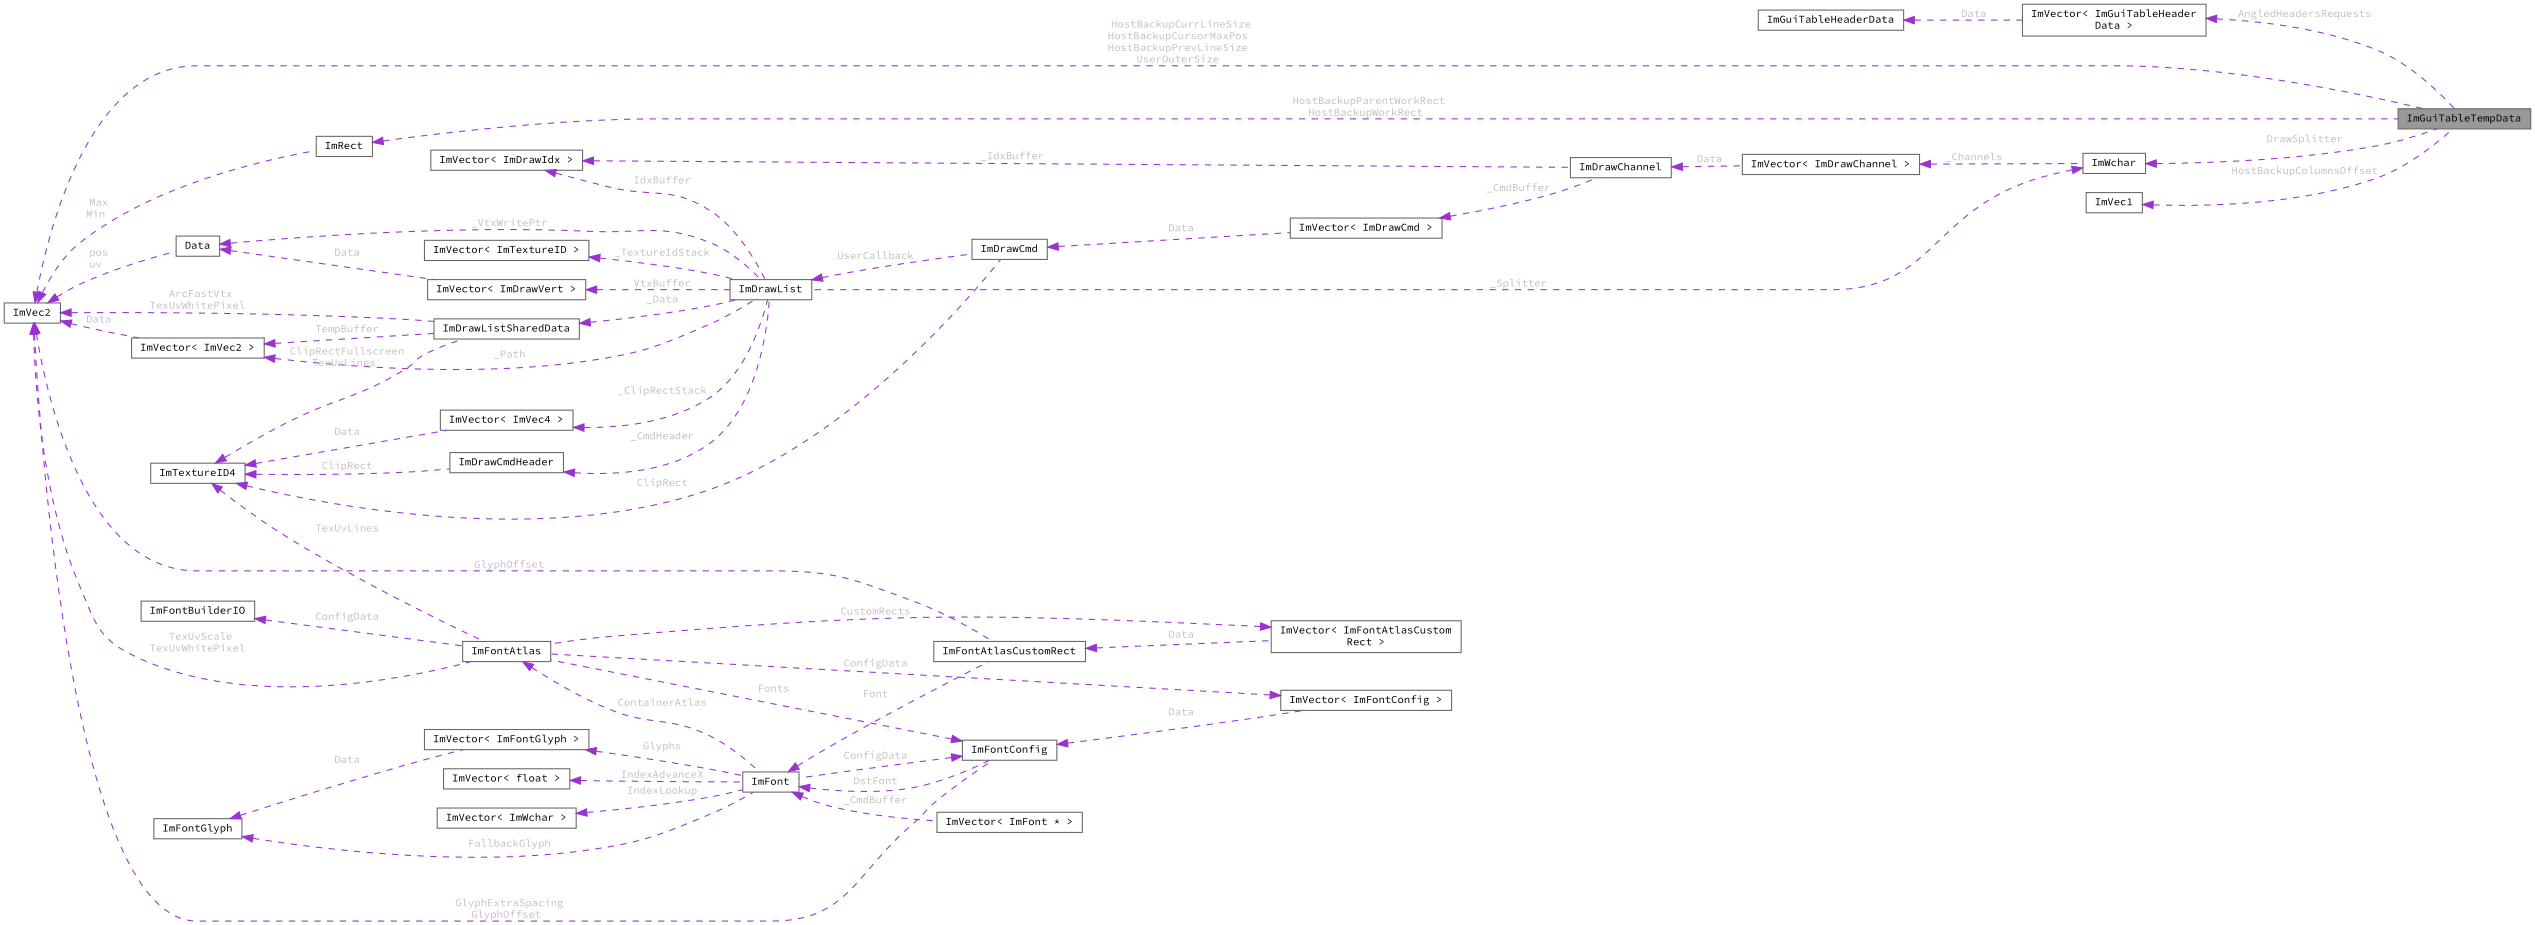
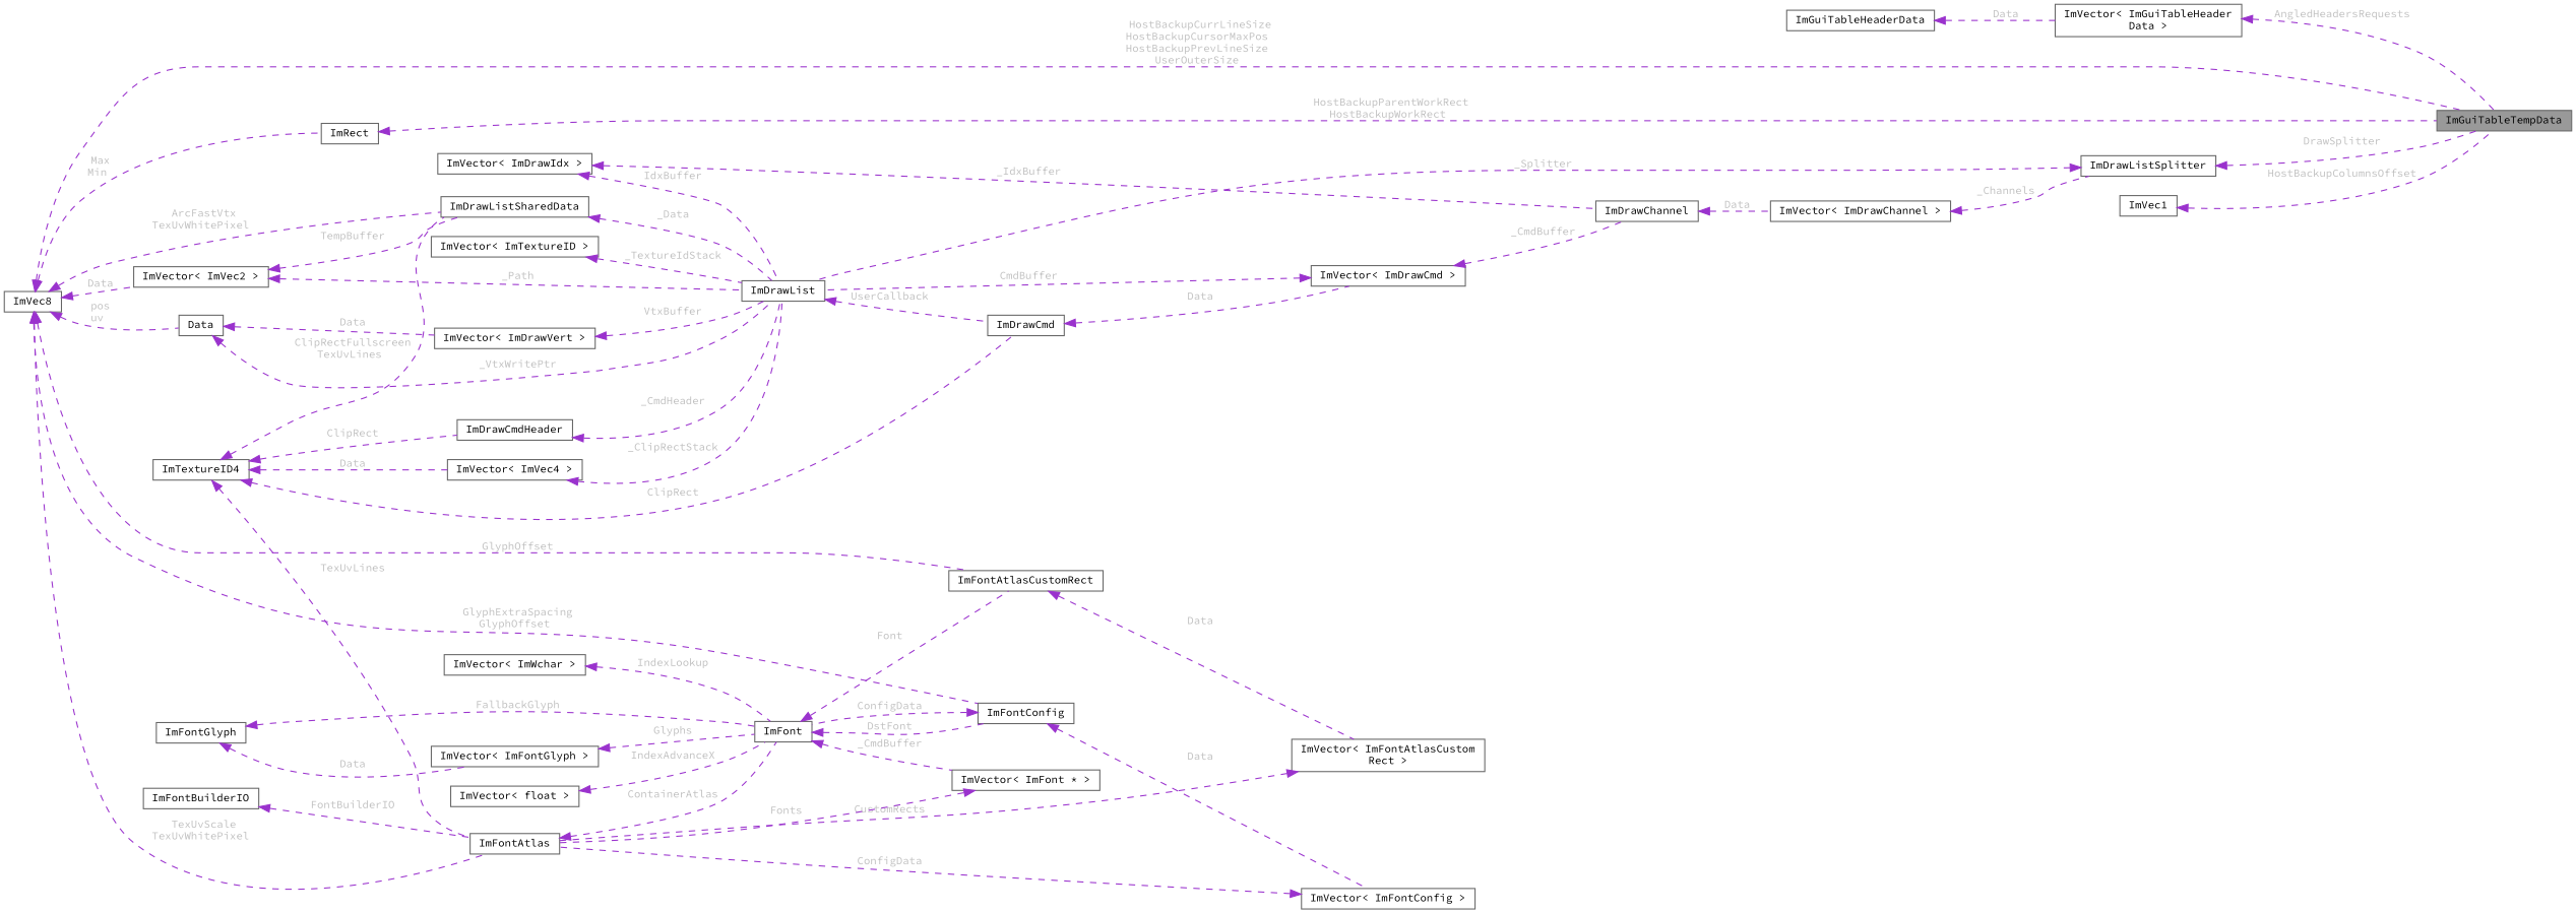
  digraph {
    fontname="Source Code Pro"
    rankdir=LR
    node [color=gray40 fillcolor=white fontname="Source Code Pro" fontsize=10 shape=box style=filled]
    edge [color=darkorchid3 dir=back fontcolor=grey fontname="Source Code Pro" fontsize=10 labelfontname=Helvetica labelfontsize=10 style=dashed]
    n1 [fillcolor=grey60 fontcolor=black height=0.2 label=ImGuiTableTempData width=0.4]
    n2 [height=0.2 label="ImVector\< ImGuiTableHeader\lData \>" width=0.4]
    n3 [height=0.2 label=ImGuiTableHeaderData width=0.4]
-   n4 [height=0.2 label=ImVec2 width=0.4]
+   n4 [height=0.2 label=ImVec8 width=0.4]
    n5 [height=0.2 label=Data width=0.4]
    n6 [height=0.2 label=ImDrawListSharedData width=0.4]
    n7 [height=0.2 label=ImFontAtlas width=0.4]
    n8 [height=0.2 label=ImFontAtlasCustomRect width=0.4]
    n9 [height=0.2 label=ImFontConfig width=0.4]
    n10 [height=0.2 label="ImVector\< ImVec2 \>" width=0.4]
    n11 [height=0.2 label=ImRect width=0.4]
    n12 [height=0.2 label=ImDrawList width=0.4]
    n13 [height=0.2 label="ImVector\< ImDrawVert \>" width=0.4]
    n14 [height=0.2 label=ImFont width=0.4]
    n15 [height=0.2 label="ImVector\< ImFontAtlasCustom\lRect \>" width=0.4]
    n16 [height=0.2 label="ImVector\< ImFontConfig \>" width=0.4]
-   n17 [height=0.2 label=ImWchar width=0.4]
+   n17 [height=0.2 label=ImDrawListSplitter width=0.4]
    n18 [height=0.2 label=ImDrawCmd width=0.4]
    n19 [height=0.2 label="ImVector\< ImDrawChannel \>" width=0.4]
    n20 [height=0.2 label=ImDrawChannel width=0.4]
    n21 [height=0.2 label="ImVector\< ImDrawCmd \>" width=0.4]
    n22 [height=0.2 label=ImTextureID4 width=0.4]
    n23 [height=0.2 label=ImDrawCmdHeader width=0.4]
    n24 [height=0.2 label="ImVector\< ImVec4 \>" width=0.4]
    n25 [height=0.2 label="ImVector\< ImDrawIdx \>" width=0.4]
    n26 [height=0.2 label="ImVector\< ImFont * \>" width=0.4]
    n27 [height=0.2 label="ImVector\< float \>" width=0.4]
    n28 [height=0.2 label="ImVector\< ImWchar \>" width=0.4]
    n29 [height=0.2 label="ImVector\< ImFontGlyph \>" width=0.4]
    n30 [height=0.2 label=ImFontGlyph width=0.4]
    n31 [height=0.2 label=ImFontBuilderIO width=0.4]
    n32 [height=0.2 label="ImVector\< ImTextureID \>" width=0.4]
    n33 [height=0.2 label=ImVec1 width=0.4]
    n2 -> n1 [label=" AngledHeadersRequests"]
    n3 -> n2 [label=" Data"]
    n4 -> n1 [label=" HostBackupCurrLineSize\nHostBackupCursorMaxPos\nHostBackupPrevLineSize\nUserOuterSize"]
    n4 -> n5 [label=" pos\nuv"]
    n4 -> n6 [label=" ArcFastVtx\nTexUvWhitePixel"]
    n4 -> n7 [label=" TexUvScale\nTexUvWhitePixel"]
    n4 -> n8 [label=" GlyphOffset"]
    n4 -> n9 [label=" GlyphExtraSpacing\nGlyphOffset"]
    n4 -> n10 [label=" Data"]
    n4 -> n11 [label=" Max\nMin"]
    n5 -> n12 [label=" _VtxWritePtr"]
    n5 -> n13 [label=" Data"]
    n6 -> n12 [label=" _Data"]
    n7 -> n14 [label=" ContainerAtlas"]
    n8 -> n15 [label=" Data"]
    n9 -> n14 [label=" ConfigData"]
    n9 -> n16 [label=" Data"]
    n10 -> n6 [label=" TempBuffer"]
    n10 -> n12 [label=" _Path"]
    n11 -> n1 [label=" HostBackupParentWorkRect\nHostBackupWorkRect"]
    n12 -> n18 [label=" UserCallback"]
    n13 -> n12 [label=" VtxBuffer"]
    n14 -> n8 [label=" Font"]
    n14 -> n9 [label=" DstFont"]
    n14 -> n26 [label=" _CmdBuffer"]
    n15 -> n7 [label=" CustomRects"]
    n16 -> n7 [label=" ConfigData"]
    n17 -> n1 [label=" DrawSplitter"]
    n17 -> n12 [label=" _Splitter"]
    n18 -> n21 [label=" Data"]
    n19 -> n17 [label=" _Channels"]
    n20 -> n19 [label=" Data"]
+   n21 -> n12 [label=" CmdBuffer"]
    n21 -> n20 [label=" _CmdBuffer"]
    n22 -> n6 [label=" ClipRectFullscreen\nTexUvLines"]
    n22 -> n7 [label=" TexUvLines"]
    n22 -> n18 [label=" ClipRect"]
    n22 -> n23 [label=" ClipRect"]
    n22 -> n24 [label=" Data"]
    n23 -> n12 [label=" _CmdHeader"]
    n24 -> n12 [label=" _ClipRectStack"]
    n25 -> n12 [label=" IdxBuffer"]
    n25 -> n20 [label=" _IdxBuffer"]
-   n9 -> n7 [label=" Fonts"]
+   n26 -> n7 [label=" Fonts"]
    n27 -> n14 [label=" IndexAdvanceX"]
    n28 -> n14 [label=" IndexLookup"]
    n29 -> n14 [label=" Glyphs"]
    n30 -> n14 [label=" FallbackGlyph"]
    n30 -> n29 [label=" Data"]
-   n31 -> n7 [label=" ConfigData"]
+   n31 -> n7 [label=" FontBuilderIO"]
    n32 -> n12 [label=" _TextureIdStack"]
    n33 -> n1 [label=" HostBackupColumnsOffset"]
  }
